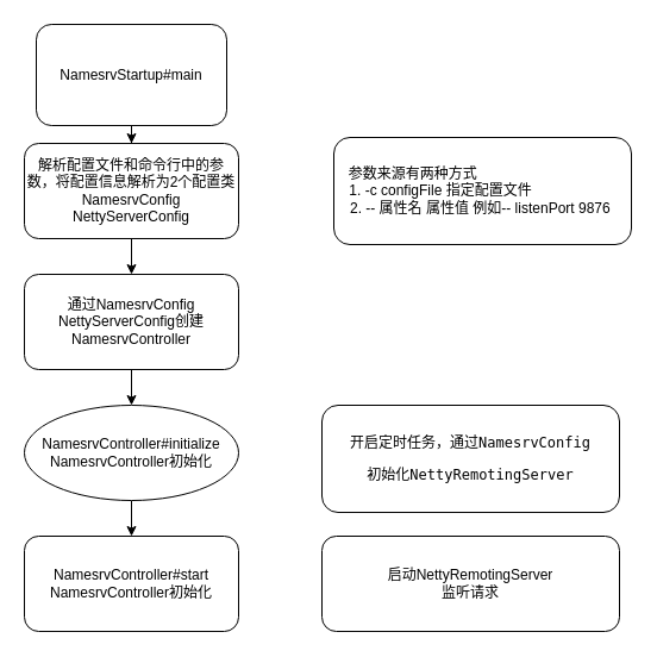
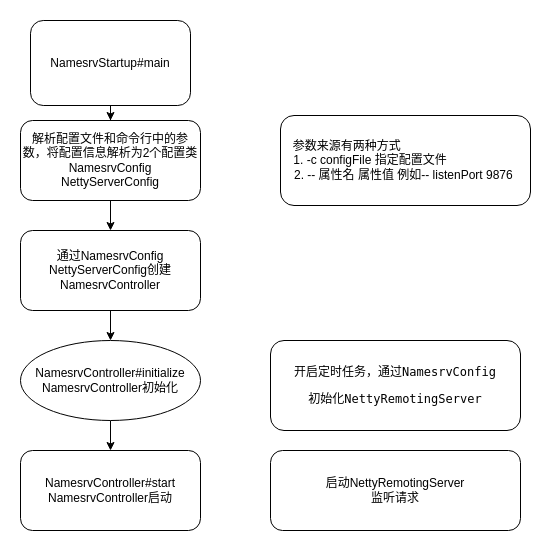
  <mxCell id="0" />
  <mxCell id="1" parent="0" />
  <mxCell id="2" style="edgeStyle=orthogonalEdgeStyle;rounded=0;orthogonalLoop=1;jettySize=auto;html=1;" edge="1" parent="1" source="3" target="5"><mxGeometry relative="1" as="geometry" /></mxCell>
  <mxCell id="3" value="NamesrvStartup#main" style="rounded=1;whiteSpace=wrap;html=1;" vertex="1" parent="1"><mxGeometry x="30" y="20" width="160" height="85" as="geometry" /></mxCell>
  <mxCell id="4" style="edgeStyle=orthogonalEdgeStyle;rounded=0;orthogonalLoop=1;jettySize=auto;html=1;entryX=0.5;entryY=0;entryDx=0;entryDy=0;" edge="1" parent="1" source="5" target="9"><mxGeometry relative="1" as="geometry" /></mxCell>
  <mxCell id="5" value="解析配置文件和命令行中的参数，将配置信息解析为2个配置类NamesrvConfig&lt;br&gt;NettyServerConfig" style="rounded=1;whiteSpace=wrap;html=1;" vertex="1" parent="1"><mxGeometry x="20" y="120" width="180" height="80" as="geometry" /></mxCell>
  <mxCell id="6" style="edgeStyle=orthogonalEdgeStyle;rounded=0;orthogonalLoop=1;jettySize=auto;html=1;exitX=0.5;exitY=1;exitDx=0;exitDy=0;entryX=0.5;entryY=0;entryDx=0;entryDy=0;" edge="1" parent="1" source="7" target="10"><mxGeometry relative="1" as="geometry" /></mxCell>
  <mxCell id="7" value="NamesrvController#initialize&lt;br&gt;NamesrvController初始化" style="ellipse;whiteSpace=wrap;html=1;" vertex="1" parent="1"><mxGeometry x="20" y="340" width="180" height="80" as="geometry" /></mxCell>
  <mxCell id="8" style="edgeStyle=orthogonalEdgeStyle;rounded=0;orthogonalLoop=1;jettySize=auto;html=1;entryX=0.5;entryY=0;entryDx=0;entryDy=0;" edge="1" parent="1" source="9" target="7"><mxGeometry relative="1" as="geometry" /></mxCell>
  <mxCell id="9" value="通过NamesrvConfig&lt;br&gt;NettyServerConfig创建&lt;span&gt;NamesrvController&lt;/span&gt;" style="rounded=1;whiteSpace=wrap;html=1;" vertex="1" parent="1"><mxGeometry x="20" y="230" width="180" height="80" as="geometry" /></mxCell>
- <mxCell id="10" value="NamesrvController#start&lt;br&gt;NamesrvController初始化" style="rounded=1;whiteSpace=wrap;html=1;" vertex="1" parent="1"><mxGeometry x="20" y="450" width="180" height="80" as="geometry" /></mxCell>
+ <mxCell id="10" value="NamesrvController#start&lt;br&gt;NamesrvController启动" style="rounded=1;whiteSpace=wrap;html=1;" vertex="1" parent="1"><mxGeometry x="20" y="450" width="180" height="80" as="geometry" /></mxCell>
  <mxCell id="11" value="&lt;span&gt;参数来源有两种方式&amp;nbsp; &amp;nbsp; &amp;nbsp; &amp;nbsp; &amp;nbsp; &amp;nbsp; &amp;nbsp; &amp;nbsp; &amp;nbsp; &amp;nbsp; &amp;nbsp; &amp;nbsp; &amp;nbsp; &amp;nbsp; &amp;nbsp; &amp;nbsp; &amp;nbsp; &amp;nbsp;&lt;/span&gt;&lt;br&gt;&lt;span&gt;1. -c configFile 指定配置文件&amp;nbsp; &amp;nbsp; &amp;nbsp; &amp;nbsp; &amp;nbsp; &amp;nbsp; &amp;nbsp; &amp;nbsp; &amp;nbsp; &amp;nbsp; &amp;nbsp;&lt;/span&gt;&lt;br&gt;&lt;span&gt;2. -- 属性名 属性值 例如-- listenPort 9876&lt;/span&gt;&lt;span&gt;&amp;nbsp;&lt;/span&gt;" style="rounded=1;whiteSpace=wrap;html=1;" vertex="1" parent="1"><mxGeometry x="280" y="115" width="250" height="90" as="geometry" /></mxCell>
  <mxCell id="12" value="&lt;pre&gt;开启定时任务，通过NamesrvConfig&lt;/pre&gt;&lt;pre&gt;初始化NettyRemotingServer&lt;/pre&gt;" style="rounded=1;whiteSpace=wrap;html=1;" vertex="1" parent="1"><mxGeometry x="270" y="340" width="250" height="90" as="geometry" /></mxCell>
  <mxCell id="13" value="启动&lt;span style=&quot;color: rgba(0 , 0 , 0 , 0) ; font-family: monospace ; font-size: 0px&quot;&gt;%3CmxGraphModel%3E%3Croot%3E%3CmxCell%20id%3D%220%22%2F%3E%3CmxCell%20id%3D%221%22%20parent%3D%220%22%2F%3E%3CmxCell%20id%3D%222%22%20value%3D%22%26lt%3Bspan%26gt%3B%E5%8F%82%E6%95%B0%E6%9D%A5%E6%BA%90%E6%9C%89%E4%B8%A4%E7%A7%8D%E6%96%B9%E5%BC%8F%26amp%3Bnbsp%3B%20%26amp%3Bnbsp%3B%20%26amp%3Bnbsp%3B%20%26amp%3Bnbsp%3B%20%26amp%3Bnbsp%3B%20%26amp%3Bnbsp%3B%20%26amp%3Bnbsp%3B%20%26amp%3Bnbsp%3B%20%26amp%3Bnbsp%3B%20%26amp%3Bnbsp%3B%20%26amp%3Bnbsp%3B%20%26amp%3Bnbsp%3B%20%26amp%3Bnbsp%3B%20%26amp%3Bnbsp%3B%20%26amp%3Bnbsp%3B%20%26amp%3Bnbsp%3B%20%26amp%3Bnbsp%3B%20%26amp%3Bnbsp%3B%26lt%3B%2Fspan%26gt%3B%26lt%3Bbr%26gt%3B%26lt%3Bspan%26gt%3B1.%20-c%20configFile%20%E6%8C%87%E5%AE%9A%E9%85%8D%E7%BD%AE%E6%96%87%E4%BB%B6%26amp%3Bnbsp%3B%20%26amp%3Bnbsp%3B%20%26amp%3Bnbsp%3B%20%26amp%3Bnbsp%3B%20%26amp%3Bnbsp%3B%20%26amp%3Bnbsp%3B%20%26amp%3Bnbsp%3B%20%26amp%3Bnbsp%3B%20%26amp%3Bnbsp%3B%20%26amp%3Bnbsp%3B%20%26amp%3Bnbsp%3B%26lt%3B%2Fspan%26gt%3B%26lt%3Bbr%26gt%3B%26lt%3Bspan%26gt%3B2.%20--%20%E5%B1%9E%E6%80%A7%E5%90%8D%20%E5%B1%9E%E6%80%A7%E5%80%BC%20%E4%BE%8B%E5%A6%82--%20listenPort%209876%26lt%3B%2Fspan%26gt%3B%26lt%3Bspan%26gt%3B%26amp%3Bnbsp%3B%26lt%3B%2Fspan%26gt%3B%22%20style%3D%22rounded%3D1%3BwhiteSpace%3Dwrap%3Bhtml%3D1%3B%22%20vertex%3D%221%22%20parent%3D%221%22%3E%3CmxGeometry%20x%3D%22390%22%20y%3D%22410%22%20width%3D%22250%22%20height%3D%2290%22%20as%3D%22geometry%22%2F%3E%3C%2FmxCell%3E%3C%2Froot%3E%3C%2FmxGraphModel%&lt;/span&gt;NettyRemotingServer&lt;br&gt;监听请求" style="rounded=1;whiteSpace=wrap;html=1;" vertex="1" parent="1"><mxGeometry x="270" y="450" width="250" height="80" as="geometry" /></mxCell>
